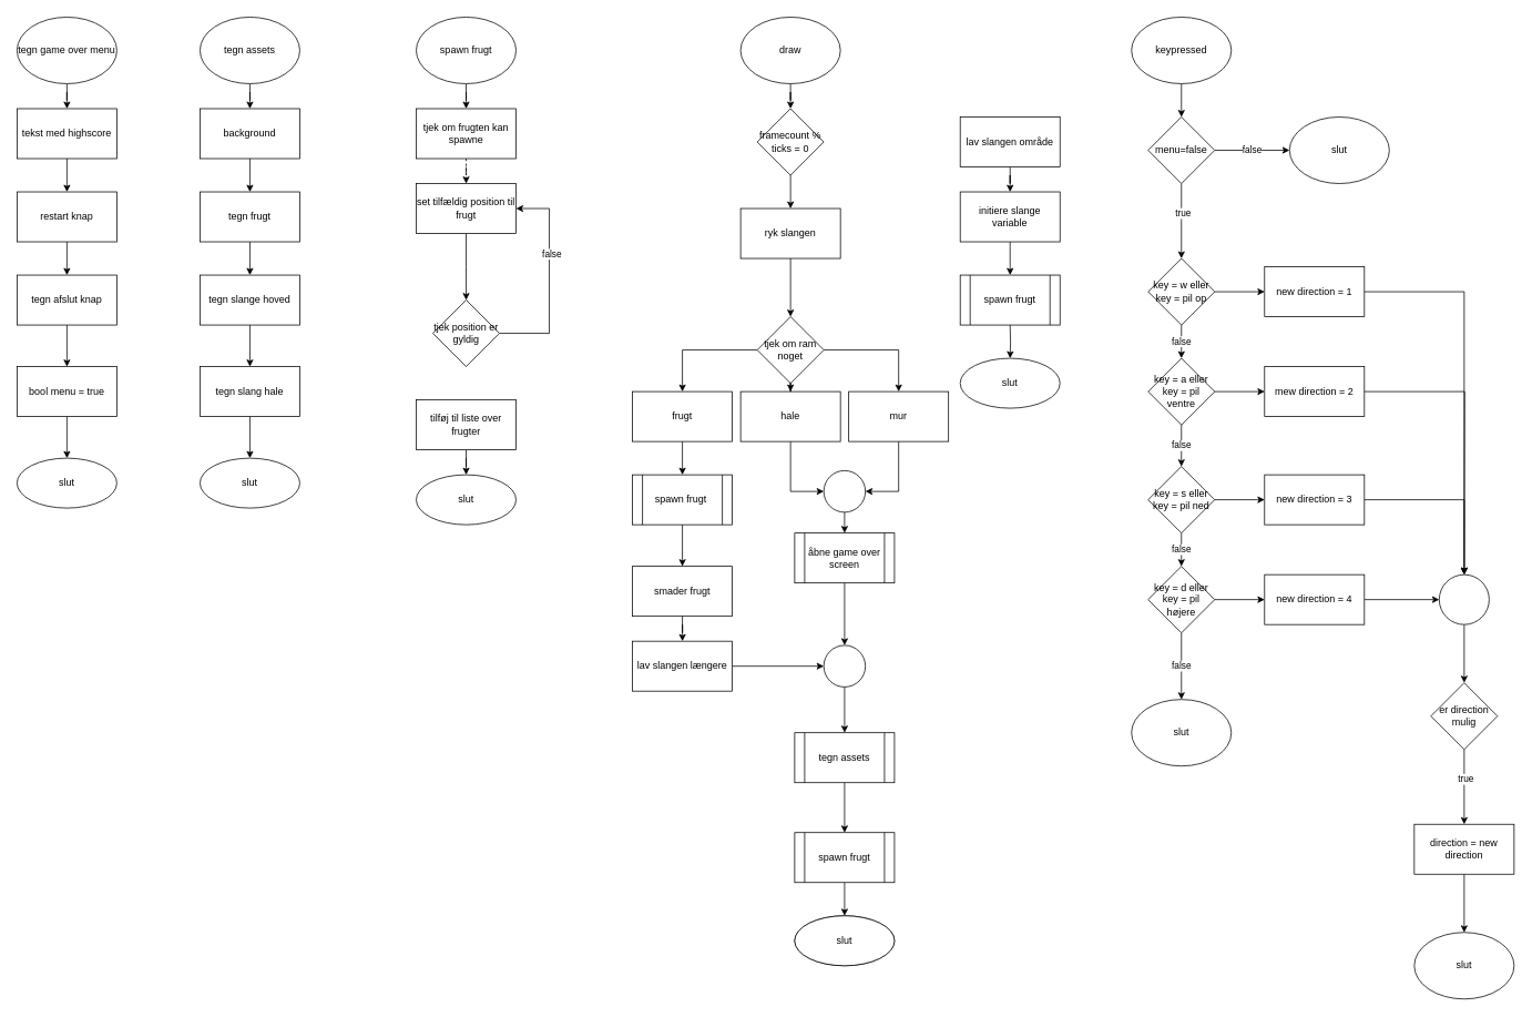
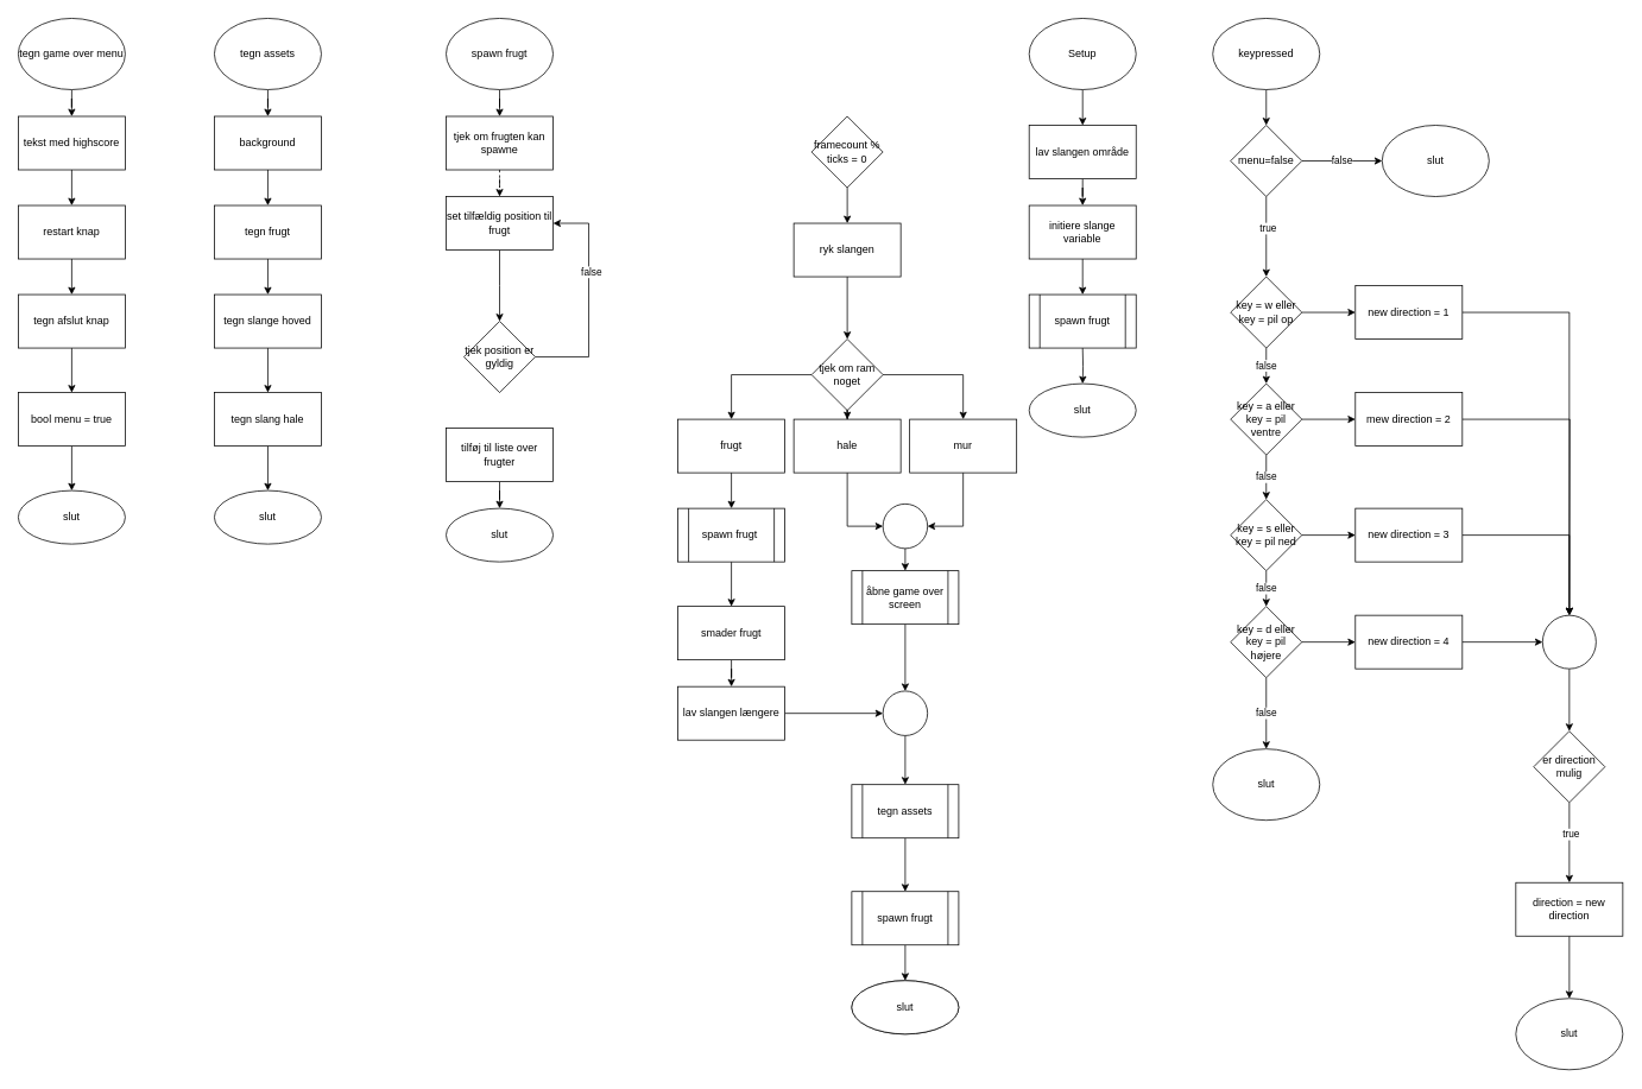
  <mxCell id="0" />
  <mxCell id="1" parent="0" />
+ <mxCell id="2" value="" style="edgeStyle=orthogonalEdgeStyle;rounded=0;orthogonalLoop=1;jettySize=auto;html=1;" edge="1" parent="1" source="3" target="5"><mxGeometry relative="1" as="geometry" /></mxCell>
+ <mxCell id="3" value="Setup" style="ellipse;whiteSpace=wrap;html=1;" vertex="1" parent="1"><mxGeometry x="1154" y="20" width="120" height="80" as="geometry" /></mxCell>
  <mxCell id="4" value="" style="edgeStyle=orthogonalEdgeStyle;rounded=0;orthogonalLoop=1;jettySize=auto;html=1;" edge="1" parent="1" source="5" target="7"><mxGeometry relative="1" as="geometry" /></mxCell>
  <mxCell id="5" value="lav slangen område" style="whiteSpace=wrap;html=1;" vertex="1" parent="1"><mxGeometry x="1154" y="140" width="120" height="60" as="geometry" /></mxCell>
  <mxCell id="6" value="" style="edgeStyle=orthogonalEdgeStyle;rounded=0;orthogonalLoop=1;jettySize=auto;html=1;" edge="1" parent="1" source="7"><mxGeometry relative="1" as="geometry"><mxPoint x="1214" y="330" as="targetPoint" /></mxGeometry></mxCell>
  <mxCell id="7" value="initiere slange variable" style="whiteSpace=wrap;html=1;" vertex="1" parent="1"><mxGeometry x="1154" y="230" width="120" height="60" as="geometry" /></mxCell>
  <mxCell id="8" value="" style="edgeStyle=orthogonalEdgeStyle;rounded=0;orthogonalLoop=1;jettySize=auto;html=1;" edge="1" parent="1" target="11"><mxGeometry relative="1" as="geometry"><mxPoint x="1214" y="390" as="sourcePoint" /></mxGeometry></mxCell>
- <mxCell id="9" value="" style="edgeStyle=orthogonalEdgeStyle;rounded=0;orthogonalLoop=1;jettySize=auto;html=1;" edge="1" parent="1" source="10" target="13"><mxGeometry relative="1" as="geometry" /></mxCell>
- <mxCell id="10" value="draw" style="ellipse;whiteSpace=wrap;html=1;" vertex="1" parent="1"><mxGeometry x="890" y="20" width="120" height="80" as="geometry" /></mxCell>
  <mxCell id="11" value="slut" style="ellipse;whiteSpace=wrap;html=1;" vertex="1" parent="1"><mxGeometry x="1154" y="430" width="120" height="60" as="geometry" /></mxCell>
  <mxCell id="12" value="" style="edgeStyle=orthogonalEdgeStyle;rounded=0;orthogonalLoop=1;jettySize=auto;html=1;" edge="1" parent="1" source="13" target="15"><mxGeometry relative="1" as="geometry" /></mxCell>
  <mxCell id="13" value="framecount % ticks = 0" style="rhombus;whiteSpace=wrap;html=1;" vertex="1" parent="1"><mxGeometry x="910" y="130" width="80" height="80" as="geometry" /></mxCell>
  <mxCell id="14" value="" style="edgeStyle=orthogonalEdgeStyle;rounded=0;orthogonalLoop=1;jettySize=auto;html=1;" edge="1" parent="1" source="15" target="19"><mxGeometry relative="1" as="geometry" /></mxCell>
  <mxCell id="15" value="ryk slangen" style="whiteSpace=wrap;html=1;" vertex="1" parent="1"><mxGeometry x="890" y="250" width="120" height="60" as="geometry" /></mxCell>
  <mxCell id="16" value="" style="edgeStyle=orthogonalEdgeStyle;rounded=0;orthogonalLoop=1;jettySize=auto;html=1;" edge="1" parent="1" source="19" target="21"><mxGeometry relative="1" as="geometry" /></mxCell>
  <mxCell id="17" value="" style="edgeStyle=orthogonalEdgeStyle;rounded=0;orthogonalLoop=1;jettySize=auto;html=1;" edge="1" parent="1" source="19" target="23"><mxGeometry relative="1" as="geometry" /></mxCell>
  <mxCell id="18" value="" style="edgeStyle=orthogonalEdgeStyle;rounded=0;orthogonalLoop=1;jettySize=auto;html=1;" edge="1" parent="1" source="19" target="34"><mxGeometry relative="1" as="geometry" /></mxCell>
  <mxCell id="19" value="tjek om ram noget" style="rhombus;whiteSpace=wrap;html=1;" vertex="1" parent="1"><mxGeometry x="910" y="380" width="80" height="80" as="geometry" /></mxCell>
  <mxCell id="20" value="" style="edgeStyle=orthogonalEdgeStyle;rounded=0;orthogonalLoop=1;jettySize=auto;html=1;" edge="1" parent="1" source="21" target="28"><mxGeometry relative="1" as="geometry" /></mxCell>
  <mxCell id="21" value="frugt" style="whiteSpace=wrap;html=1;" vertex="1" parent="1"><mxGeometry x="760" y="470" width="120" height="60" as="geometry" /></mxCell>
  <mxCell id="22" style="edgeStyle=orthogonalEdgeStyle;rounded=0;orthogonalLoop=1;jettySize=auto;html=1;entryX=1;entryY=0.5;entryDx=0;entryDy=0;" edge="1" parent="1" source="23" target="36"><mxGeometry relative="1" as="geometry" /></mxCell>
  <mxCell id="23" value="mur" style="whiteSpace=wrap;html=1;" vertex="1" parent="1"><mxGeometry x="1020" y="470" width="120" height="60" as="geometry" /></mxCell>
  <mxCell id="24" value="spawn frugt" style="shape=process;whiteSpace=wrap;html=1;backgroundOutline=1;" vertex="1" parent="1"><mxGeometry x="1154" y="330" width="120" height="60" as="geometry" /></mxCell>
  <mxCell id="25" style="edgeStyle=orthogonalEdgeStyle;rounded=0;orthogonalLoop=1;jettySize=auto;html=1;entryX=0.5;entryY=0;entryDx=0;entryDy=0;" edge="1" parent="1" source="26" target="105"><mxGeometry relative="1" as="geometry" /></mxCell>
  <mxCell id="26" value="åbne game over screen" style="shape=process;whiteSpace=wrap;html=1;backgroundOutline=1;" vertex="1" parent="1"><mxGeometry x="955" y="640" width="120" height="60" as="geometry" /></mxCell>
  <mxCell id="27" value="" style="edgeStyle=orthogonalEdgeStyle;rounded=0;orthogonalLoop=1;jettySize=auto;html=1;" edge="1" parent="1" source="28" target="30"><mxGeometry relative="1" as="geometry" /></mxCell>
  <mxCell id="28" value="spawn frugt&amp;nbsp;" style="shape=process;whiteSpace=wrap;html=1;backgroundOutline=1;" vertex="1" parent="1"><mxGeometry x="760" y="570" width="120" height="60" as="geometry" /></mxCell>
  <mxCell id="29" value="" style="edgeStyle=orthogonalEdgeStyle;rounded=0;orthogonalLoop=1;jettySize=auto;html=1;" edge="1" parent="1" source="30" target="32"><mxGeometry relative="1" as="geometry" /></mxCell>
  <mxCell id="30" value="smader frugt" style="whiteSpace=wrap;html=1;" vertex="1" parent="1"><mxGeometry x="760" y="680" width="120" height="60" as="geometry" /></mxCell>
  <mxCell id="31" style="edgeStyle=orthogonalEdgeStyle;rounded=0;orthogonalLoop=1;jettySize=auto;html=1;entryX=0;entryY=0.5;entryDx=0;entryDy=0;" edge="1" parent="1" source="32" target="105"><mxGeometry relative="1" as="geometry" /></mxCell>
  <mxCell id="32" value="lav slangen længere" style="whiteSpace=wrap;html=1;" vertex="1" parent="1"><mxGeometry x="760" y="770" width="120" height="60" as="geometry" /></mxCell>
  <mxCell id="33" style="edgeStyle=orthogonalEdgeStyle;rounded=0;orthogonalLoop=1;jettySize=auto;html=1;entryX=0;entryY=0.5;entryDx=0;entryDy=0;" edge="1" parent="1" source="34" target="36"><mxGeometry relative="1" as="geometry" /></mxCell>
  <mxCell id="34" value="hale" style="whiteSpace=wrap;html=1;" vertex="1" parent="1"><mxGeometry x="890" y="470" width="120" height="60" as="geometry" /></mxCell>
  <mxCell id="35" style="edgeStyle=orthogonalEdgeStyle;rounded=0;orthogonalLoop=1;jettySize=auto;html=1;" edge="1" parent="1" source="36"><mxGeometry relative="1" as="geometry"><mxPoint x="1015" y="640" as="targetPoint" /></mxGeometry></mxCell>
  <mxCell id="36" value="" style="ellipse;whiteSpace=wrap;html=1;aspect=fixed;" vertex="1" parent="1"><mxGeometry x="990" y="565" width="50" height="50" as="geometry" /></mxCell>
  <mxCell id="37" value="" style="edgeStyle=orthogonalEdgeStyle;rounded=0;orthogonalLoop=1;jettySize=auto;html=1;" edge="1" parent="1" source="38" target="40"><mxGeometry relative="1" as="geometry" /></mxCell>
  <mxCell id="38" value="spawn frugt" style="ellipse;whiteSpace=wrap;html=1;" vertex="1" parent="1"><mxGeometry x="500" y="20" width="120" height="80" as="geometry" /></mxCell>
  <mxCell id="39" value="" style="edgeStyle=orthogonalEdgeStyle;rounded=0;orthogonalLoop=1;jettySize=auto;html=1;dashed=1;" edge="1" parent="1" source="40" target="42"><mxGeometry relative="1" as="geometry" /></mxCell>
  <mxCell id="40" value="tjek om frugten kan spawne" style="whiteSpace=wrap;html=1;" vertex="1" parent="1"><mxGeometry x="500" y="130" width="120" height="60" as="geometry" /></mxCell>
  <mxCell id="41" value="" style="edgeStyle=orthogonalEdgeStyle;rounded=0;orthogonalLoop=1;jettySize=auto;html=1;" edge="1" parent="1" source="42"><mxGeometry relative="1" as="geometry"><mxPoint x="560" y="360" as="targetPoint" /></mxGeometry></mxCell>
  <mxCell id="42" value="set tilfældig position til frugt" style="whiteSpace=wrap;html=1;" vertex="1" parent="1"><mxGeometry x="500" y="220" width="120" height="60" as="geometry" /></mxCell>
  <mxCell id="43" style="edgeStyle=orthogonalEdgeStyle;rounded=0;orthogonalLoop=1;jettySize=auto;html=1;entryX=1;entryY=0.5;entryDx=0;entryDy=0;exitX=1;exitY=0.5;exitDx=0;exitDy=0;" edge="1" parent="1" source="45" target="42"><mxGeometry relative="1" as="geometry"><mxPoint x="630" y="350" as="targetPoint" /><Array as="points"><mxPoint x="660" y="400" /><mxPoint x="660" y="250" /></Array></mxGeometry></mxCell>
  <mxCell id="44" value="false" style="edgeLabel;html=1;align=center;verticalAlign=middle;resizable=0;points=[];" vertex="1" connectable="0" parent="43"><mxGeometry x="0.251" y="-2" relative="1" as="geometry"><mxPoint as="offset" /></mxGeometry></mxCell>
  <mxCell id="45" value="tjek position er gyldig" style="rhombus;whiteSpace=wrap;html=1;" vertex="1" parent="1"><mxGeometry x="520" y="360" width="80" height="80" as="geometry" /></mxCell>
  <mxCell id="46" value="" style="edgeStyle=orthogonalEdgeStyle;rounded=0;orthogonalLoop=1;jettySize=auto;html=1;" edge="1" parent="1" source="47" target="114"><mxGeometry relative="1" as="geometry" /></mxCell>
  <mxCell id="47" value="tilføj til liste over frugter" style="whiteSpace=wrap;html=1;" vertex="1" parent="1"><mxGeometry x="500" y="480" width="120" height="60" as="geometry" /></mxCell>
  <mxCell id="48" value="" style="edgeStyle=orthogonalEdgeStyle;rounded=0;orthogonalLoop=1;jettySize=auto;html=1;" edge="1" parent="1" source="49" target="51"><mxGeometry relative="1" as="geometry" /></mxCell>
  <mxCell id="49" value="tegn assets" style="ellipse;whiteSpace=wrap;html=1;" vertex="1" parent="1"><mxGeometry x="240" y="20" width="120" height="80" as="geometry" /></mxCell>
  <mxCell id="50" value="" style="edgeStyle=orthogonalEdgeStyle;rounded=0;orthogonalLoop=1;jettySize=auto;html=1;" edge="1" parent="1" source="51" target="53"><mxGeometry relative="1" as="geometry" /></mxCell>
  <mxCell id="51" value="background" style="whiteSpace=wrap;html=1;" vertex="1" parent="1"><mxGeometry x="240" y="130" width="120" height="60" as="geometry" /></mxCell>
  <mxCell id="52" value="" style="edgeStyle=orthogonalEdgeStyle;rounded=0;orthogonalLoop=1;jettySize=auto;html=1;" edge="1" parent="1" source="53" target="55"><mxGeometry relative="1" as="geometry" /></mxCell>
  <mxCell id="53" value="tegn frugt" style="whiteSpace=wrap;html=1;" vertex="1" parent="1"><mxGeometry x="240" y="230" width="120" height="60" as="geometry" /></mxCell>
  <mxCell id="54" value="" style="edgeStyle=orthogonalEdgeStyle;rounded=0;orthogonalLoop=1;jettySize=auto;html=1;" edge="1" parent="1" source="55" target="57"><mxGeometry relative="1" as="geometry" /></mxCell>
  <mxCell id="55" value="tegn slange hoved" style="whiteSpace=wrap;html=1;" vertex="1" parent="1"><mxGeometry x="240" y="330" width="120" height="60" as="geometry" /></mxCell>
  <mxCell id="56" value="" style="edgeStyle=orthogonalEdgeStyle;rounded=0;orthogonalLoop=1;jettySize=auto;html=1;" edge="1" parent="1" source="57" target="112"><mxGeometry relative="1" as="geometry" /></mxCell>
  <mxCell id="57" value="tegn slang hale" style="whiteSpace=wrap;html=1;" vertex="1" parent="1"><mxGeometry x="240" y="440" width="120" height="60" as="geometry" /></mxCell>
  <mxCell id="58" value="" style="edgeStyle=orthogonalEdgeStyle;rounded=0;orthogonalLoop=1;jettySize=auto;html=1;" edge="1" parent="1" source="59" target="61"><mxGeometry relative="1" as="geometry" /></mxCell>
  <mxCell id="59" value="tegn game over menu" style="ellipse;whiteSpace=wrap;html=1;" vertex="1" parent="1"><mxGeometry x="20" y="20" width="120" height="80" as="geometry" /></mxCell>
  <mxCell id="60" value="" style="edgeStyle=orthogonalEdgeStyle;rounded=0;orthogonalLoop=1;jettySize=auto;html=1;" edge="1" parent="1" source="61" target="63"><mxGeometry relative="1" as="geometry" /></mxCell>
  <mxCell id="61" value="tekst med highscore" style="whiteSpace=wrap;html=1;" vertex="1" parent="1"><mxGeometry x="20" y="130" width="120" height="60" as="geometry" /></mxCell>
  <mxCell id="62" value="" style="edgeStyle=orthogonalEdgeStyle;rounded=0;orthogonalLoop=1;jettySize=auto;html=1;" edge="1" parent="1" source="63" target="65"><mxGeometry relative="1" as="geometry" /></mxCell>
  <mxCell id="63" value="restart knap" style="whiteSpace=wrap;html=1;" vertex="1" parent="1"><mxGeometry x="20" y="230" width="120" height="60" as="geometry" /></mxCell>
  <mxCell id="64" value="" style="edgeStyle=orthogonalEdgeStyle;rounded=0;orthogonalLoop=1;jettySize=auto;html=1;" edge="1" parent="1" source="65" target="67"><mxGeometry relative="1" as="geometry" /></mxCell>
  <mxCell id="65" value="tegn afslut knap" style="whiteSpace=wrap;html=1;" vertex="1" parent="1"><mxGeometry x="20" y="330" width="120" height="60" as="geometry" /></mxCell>
  <mxCell id="66" value="" style="edgeStyle=orthogonalEdgeStyle;rounded=0;orthogonalLoop=1;jettySize=auto;html=1;" edge="1" parent="1" source="67" target="113"><mxGeometry relative="1" as="geometry" /></mxCell>
  <mxCell id="67" value="bool menu = true" style="whiteSpace=wrap;html=1;" vertex="1" parent="1"><mxGeometry x="20" y="440" width="120" height="60" as="geometry" /></mxCell>
  <mxCell id="68" value="" style="edgeStyle=orthogonalEdgeStyle;rounded=0;orthogonalLoop=1;jettySize=auto;html=1;" edge="1" parent="1" source="69" target="73"><mxGeometry relative="1" as="geometry" /></mxCell>
  <mxCell id="69" value="keypressed" style="ellipse;whiteSpace=wrap;html=1;" vertex="1" parent="1"><mxGeometry x="1360" y="20" width="120" height="80" as="geometry" /></mxCell>
  <mxCell id="70" value="" style="edgeStyle=orthogonalEdgeStyle;rounded=0;orthogonalLoop=1;jettySize=auto;html=1;" edge="1" parent="1" source="73"><mxGeometry relative="1" as="geometry"><mxPoint x="1420" y="310" as="targetPoint" /></mxGeometry></mxCell>
  <mxCell id="71" value="true" style="edgeLabel;html=1;align=center;verticalAlign=middle;resizable=0;points=[];" vertex="1" connectable="0" parent="70"><mxGeometry x="-0.227" y="1" relative="1" as="geometry"><mxPoint as="offset" /></mxGeometry></mxCell>
  <mxCell id="72" value="false" style="edgeStyle=orthogonalEdgeStyle;rounded=0;orthogonalLoop=1;jettySize=auto;html=1;entryX=0;entryY=0.5;entryDx=0;entryDy=0;" edge="1" parent="1" source="73" target="103"><mxGeometry relative="1" as="geometry" /></mxCell>
  <mxCell id="73" value="menu=false" style="rhombus;whiteSpace=wrap;html=1;" vertex="1" parent="1"><mxGeometry x="1380" y="140" width="80" height="80" as="geometry" /></mxCell>
  <mxCell id="74" value="false" style="edgeStyle=orthogonalEdgeStyle;rounded=0;orthogonalLoop=1;jettySize=auto;html=1;" edge="1" parent="1" source="76" target="79"><mxGeometry relative="1" as="geometry" /></mxCell>
  <mxCell id="75" value="" style="edgeStyle=orthogonalEdgeStyle;rounded=0;orthogonalLoop=1;jettySize=auto;html=1;" edge="1" parent="1" source="76" target="87"><mxGeometry relative="1" as="geometry" /></mxCell>
  <mxCell id="76" value="key = w eller key = pil op" style="rhombus;whiteSpace=wrap;html=1;" vertex="1" parent="1"><mxGeometry x="1380" y="310" width="80" height="80" as="geometry" /></mxCell>
  <mxCell id="77" value="false" style="edgeStyle=orthogonalEdgeStyle;rounded=0;orthogonalLoop=1;jettySize=auto;html=1;" edge="1" parent="1" source="79" target="82"><mxGeometry relative="1" as="geometry" /></mxCell>
  <mxCell id="78" value="" style="edgeStyle=orthogonalEdgeStyle;rounded=0;orthogonalLoop=1;jettySize=auto;html=1;" edge="1" parent="1" source="79" target="89"><mxGeometry relative="1" as="geometry" /></mxCell>
  <mxCell id="79" value="key = a eller key = pil ventre" style="rhombus;whiteSpace=wrap;html=1;" vertex="1" parent="1"><mxGeometry x="1380" y="430" width="80" height="80" as="geometry" /></mxCell>
  <mxCell id="80" value="false" style="edgeStyle=orthogonalEdgeStyle;rounded=0;orthogonalLoop=1;jettySize=auto;html=1;" edge="1" parent="1" source="82" target="85"><mxGeometry relative="1" as="geometry" /></mxCell>
  <mxCell id="81" value="" style="edgeStyle=orthogonalEdgeStyle;rounded=0;orthogonalLoop=1;jettySize=auto;html=1;" edge="1" parent="1" source="82" target="91"><mxGeometry relative="1" as="geometry" /></mxCell>
  <mxCell id="82" value="key = s eller key = pil ned" style="rhombus;whiteSpace=wrap;html=1;" vertex="1" parent="1"><mxGeometry x="1380" y="560" width="80" height="80" as="geometry" /></mxCell>
  <mxCell id="83" value="" style="edgeStyle=orthogonalEdgeStyle;rounded=0;orthogonalLoop=1;jettySize=auto;html=1;" edge="1" parent="1" source="85" target="93"><mxGeometry relative="1" as="geometry" /></mxCell>
  <mxCell id="84" value="false" style="edgeStyle=orthogonalEdgeStyle;rounded=0;orthogonalLoop=1;jettySize=auto;html=1;exitX=0.5;exitY=1;exitDx=0;exitDy=0;entryX=0.5;entryY=0;entryDx=0;entryDy=0;" edge="1" parent="1" source="85" target="102"><mxGeometry relative="1" as="geometry"><Array as="points"><mxPoint x="1420" y="800" /><mxPoint x="1420" y="800" /></Array></mxGeometry></mxCell>
  <mxCell id="85" value="key = d eller key = pil højere" style="rhombus;whiteSpace=wrap;html=1;" vertex="1" parent="1"><mxGeometry x="1380" y="680" width="80" height="80" as="geometry" /></mxCell>
  <mxCell id="86" style="edgeStyle=orthogonalEdgeStyle;rounded=0;orthogonalLoop=1;jettySize=auto;html=1;entryX=0.5;entryY=0;entryDx=0;entryDy=0;" edge="1" parent="1" source="87" target="95"><mxGeometry relative="1" as="geometry" /></mxCell>
  <mxCell id="87" value="new direction = 1" style="whiteSpace=wrap;html=1;" vertex="1" parent="1"><mxGeometry x="1520" y="320" width="120" height="60" as="geometry" /></mxCell>
  <mxCell id="88" style="edgeStyle=orthogonalEdgeStyle;rounded=0;orthogonalLoop=1;jettySize=auto;html=1;" edge="1" parent="1" source="89"><mxGeometry relative="1" as="geometry"><mxPoint x="1760" y="690" as="targetPoint" /></mxGeometry></mxCell>
  <mxCell id="89" value="mew direction = 2" style="whiteSpace=wrap;html=1;" vertex="1" parent="1"><mxGeometry x="1520" y="440" width="120" height="60" as="geometry" /></mxCell>
  <mxCell id="90" style="edgeStyle=orthogonalEdgeStyle;rounded=0;orthogonalLoop=1;jettySize=auto;html=1;entryX=0.5;entryY=0;entryDx=0;entryDy=0;" edge="1" parent="1" source="91" target="95"><mxGeometry relative="1" as="geometry" /></mxCell>
  <mxCell id="91" value="new direction = 3" style="whiteSpace=wrap;html=1;" vertex="1" parent="1"><mxGeometry x="1520" y="570" width="120" height="60" as="geometry" /></mxCell>
  <mxCell id="92" style="edgeStyle=orthogonalEdgeStyle;rounded=0;orthogonalLoop=1;jettySize=auto;html=1;exitX=1;exitY=0.5;exitDx=0;exitDy=0;entryX=0;entryY=0.5;entryDx=0;entryDy=0;" edge="1" parent="1" source="93" target="95"><mxGeometry relative="1" as="geometry" /></mxCell>
  <mxCell id="93" value="new direction = 4" style="whiteSpace=wrap;html=1;" vertex="1" parent="1"><mxGeometry x="1520" y="690" width="120" height="60" as="geometry" /></mxCell>
  <mxCell id="94" value="" style="edgeStyle=orthogonalEdgeStyle;rounded=0;orthogonalLoop=1;jettySize=auto;html=1;" edge="1" parent="1" source="95" target="98"><mxGeometry relative="1" as="geometry" /></mxCell>
  <mxCell id="95" value="" style="ellipse;whiteSpace=wrap;html=1;aspect=fixed;" vertex="1" parent="1"><mxGeometry x="1730" y="690" width="60" height="60" as="geometry" /></mxCell>
  <mxCell id="96" value="" style="edgeStyle=orthogonalEdgeStyle;rounded=0;orthogonalLoop=1;jettySize=auto;html=1;" edge="1" parent="1" source="98" target="100"><mxGeometry relative="1" as="geometry" /></mxCell>
  <mxCell id="97" value="true" style="edgeLabel;html=1;align=center;verticalAlign=middle;resizable=0;points=[];" vertex="1" connectable="0" parent="96"><mxGeometry x="-0.227" y="1" relative="1" as="geometry"><mxPoint as="offset" /></mxGeometry></mxCell>
  <mxCell id="98" value="er direction mulig" style="rhombus;whiteSpace=wrap;html=1;" vertex="1" parent="1"><mxGeometry x="1720" y="820" width="80" height="80" as="geometry" /></mxCell>
  <mxCell id="99" style="edgeStyle=orthogonalEdgeStyle;rounded=0;orthogonalLoop=1;jettySize=auto;html=1;entryX=0.5;entryY=0;entryDx=0;entryDy=0;" edge="1" parent="1" source="100" target="101"><mxGeometry relative="1" as="geometry" /></mxCell>
  <mxCell id="100" value="direction = new direction" style="whiteSpace=wrap;html=1;" vertex="1" parent="1"><mxGeometry x="1700" y="990" width="120" height="60" as="geometry" /></mxCell>
  <mxCell id="101" value="slut" style="ellipse;whiteSpace=wrap;html=1;" vertex="1" parent="1"><mxGeometry x="1700" y="1120" width="120" height="80" as="geometry" /></mxCell>
  <mxCell id="102" value="slut" style="ellipse;whiteSpace=wrap;html=1;" vertex="1" parent="1"><mxGeometry x="1360" y="840" width="120" height="80" as="geometry" /></mxCell>
  <mxCell id="103" value="slut" style="ellipse;whiteSpace=wrap;html=1;" vertex="1" parent="1"><mxGeometry x="1550" y="140" width="120" height="80" as="geometry" /></mxCell>
  <mxCell id="104" value="" style="edgeStyle=orthogonalEdgeStyle;rounded=0;orthogonalLoop=1;jettySize=auto;html=1;" edge="1" parent="1" source="105" target="107"><mxGeometry relative="1" as="geometry" /></mxCell>
  <mxCell id="105" value="" style="ellipse;whiteSpace=wrap;html=1;aspect=fixed;" vertex="1" parent="1"><mxGeometry x="990" y="775" width="50" height="50" as="geometry" /></mxCell>
  <mxCell id="106" value="" style="edgeStyle=orthogonalEdgeStyle;rounded=0;orthogonalLoop=1;jettySize=auto;html=1;" edge="1" parent="1" source="107" target="109"><mxGeometry relative="1" as="geometry" /></mxCell>
  <mxCell id="107" value="tegn assets" style="shape=process;whiteSpace=wrap;html=1;backgroundOutline=1;" vertex="1" parent="1"><mxGeometry x="955" y="880" width="120" height="60" as="geometry" /></mxCell>
  <mxCell id="108" value="" style="edgeStyle=orthogonalEdgeStyle;rounded=0;orthogonalLoop=1;jettySize=auto;html=1;" edge="1" parent="1" source="109" target="110"><mxGeometry relative="1" as="geometry" /></mxCell>
  <mxCell id="109" value="spawn frugt" style="shape=process;whiteSpace=wrap;html=1;backgroundOutline=1;" vertex="1" parent="1"><mxGeometry x="955" y="1000" width="120" height="60" as="geometry" /></mxCell>
  <mxCell id="110" value="slut" style="ellipse;whiteSpace=wrap;html=1;" vertex="1" parent="1"><mxGeometry x="955" y="1100" width="120" height="60" as="geometry" /></mxCell>
  <mxCell id="111" value="slut" style="ellipse;whiteSpace=wrap;html=1;" vertex="1" parent="1"><mxGeometry x="955" y="1100" width="120" height="60" as="geometry" /></mxCell>
  <mxCell id="112" value="slut" style="ellipse;whiteSpace=wrap;html=1;" vertex="1" parent="1"><mxGeometry x="240" y="550" width="120" height="60" as="geometry" /></mxCell>
  <mxCell id="113" value="slut" style="ellipse;whiteSpace=wrap;html=1;" vertex="1" parent="1"><mxGeometry x="20" y="550" width="120" height="60" as="geometry" /></mxCell>
  <mxCell id="114" value="slut" style="ellipse;whiteSpace=wrap;html=1;" vertex="1" parent="1"><mxGeometry x="500" y="570" width="120" height="60" as="geometry" /></mxCell>
